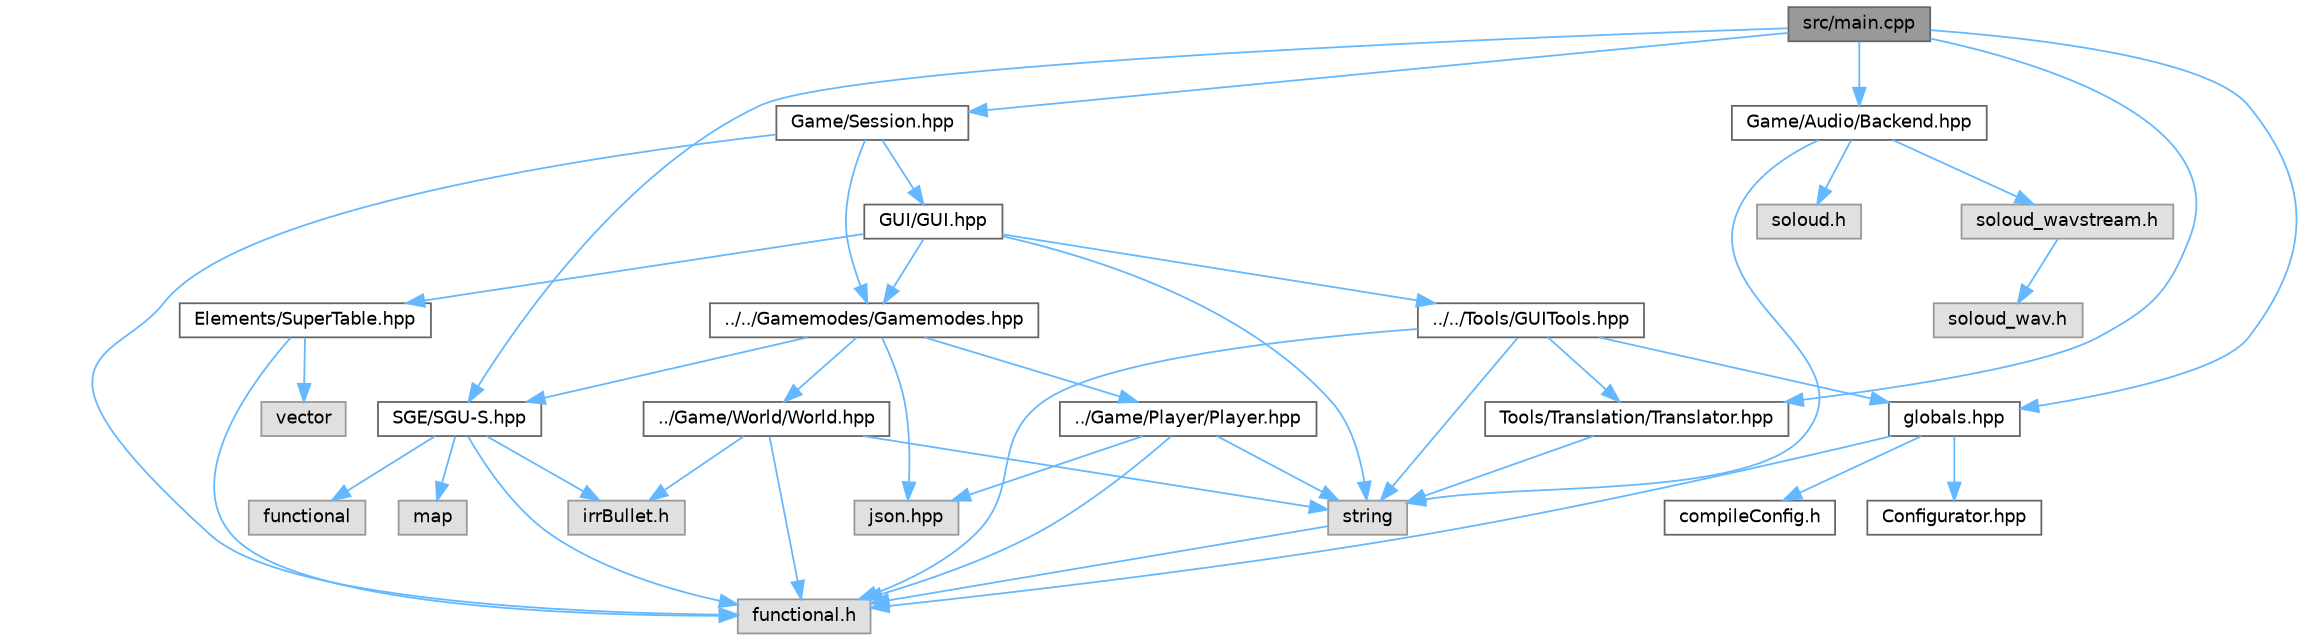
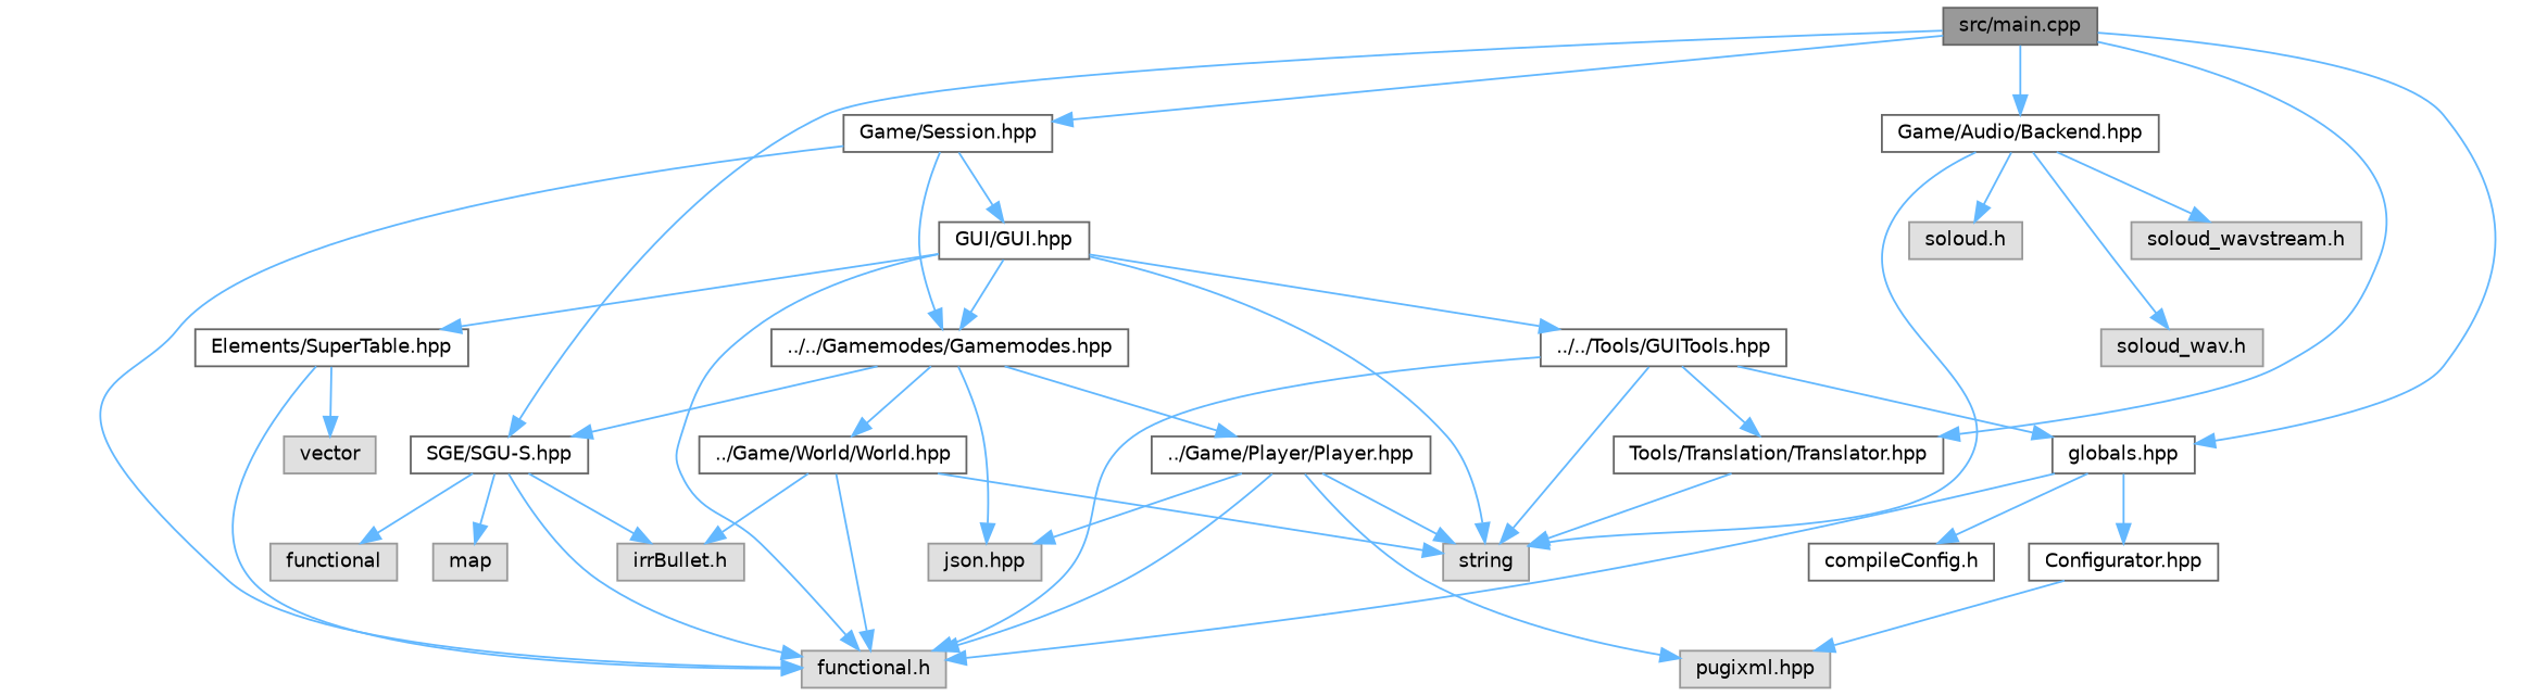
  digraph {
    node [color=grey40 fillcolor=white fontname=Helvetica fontsize=10 shape=box style=filled]
    edge [color=steelblue1 fontname=Helvetica fontsize=10 labelfontname=Helvetica labelfontsize=10 style=solid]
    n1 [color=gray40 fillcolor=grey60 fontcolor=black height=0.2 label="src/main.cpp" width=0.4]
    n2 [height=0.2 label="SGE/SGU-S.hpp" width=0.4]
    n3 [height=0.2 label="globals.hpp" width=0.4]
    n4 [height=0.2 label="Game/Audio/Backend.hpp" width=0.4]
    n5 [height=0.2 label="Tools/Translation/Translator.hpp" width=0.4]
    n6 [height=0.2 label="Game/Session.hpp" width=0.4]
    n7 [color=grey60 fillcolor="#E0E0E0" height=0.2 label="functional.h" width=0.4]
    n8 [color=grey60 fillcolor="#E0E0E0" height=0.2 label=functional width=0.4]
    n9 [color=grey60 fillcolor="#E0E0E0" height=0.2 label=map width=0.4]
    n10 [color=grey60 fillcolor="#E0E0E0" height=0.2 label="irrBullet.h" width=0.4]
    n11 [height=0.2 label="Configurator.hpp" width=0.4]
    n12 [height=0.2 label="compileConfig.h" width=0.4]
    n13 [color=grey60 fillcolor="#E0E0E0" height=0.2 label=string width=0.4]
    n14 [color=grey60 fillcolor="#E0E0E0" height=0.2 label="soloud.h" width=0.4]
    n15 [color=grey60 fillcolor="#E0E0E0" height=0.2 label="soloud_wav.h" width=0.4]
    n16 [color=grey60 fillcolor="#E0E0E0" height=0.2 label="soloud_wavstream.h" width=0.4]
    n17 [height=0.2 label="GUI/GUI.hpp" width=0.4]
    n18 [height=0.2 label="../../Gamemodes/Gamemodes.hpp" width=0.4]
+   n19 [color=grey60 fillcolor="#E0E0E0" height=0.2 label="pugixml.hpp" width=0.4]
    n20 [height=0.2 label="../../Tools/GUITools.hpp" width=0.4]
    n21 [height=0.2 label="Elements/SuperTable.hpp" width=0.4]
    n22 [color=grey60 fillcolor="#E0E0E0" height=0.2 label="json.hpp" width=0.4]
    n23 [height=0.2 label="../Game/Player/Player.hpp" width=0.4]
    n24 [height=0.2 label="../Game/World/World.hpp" width=0.4]
    n25 [color=grey60 fillcolor="#E0E0E0" height=0.2 label=vector width=0.4]
    n1 -> n2
    n1 -> n3
    n1 -> n4
    n1 -> n5
    n1 -> n6
    n2 -> n7
    n2 -> n8
    n2 -> n9
    n2 -> n10
    n3 -> n7
    n3 -> n11
    n3 -> n12
    n4 -> n13
    n4 -> n14
-   n16 -> n15
+   n4 -> n15
    n4 -> n16
    n5 -> n13
    n6 -> n7
    n6 -> n17
    n6 -> n18
-   n13 -> n7
+   n11 -> n19
+   n17 -> n7
    n17 -> n13
    n17 -> n18
    n17 -> n20
    n17 -> n21
    n18 -> n2
    n18 -> n22
    n18 -> n23
    n18 -> n24
    n20 -> n3
    n20 -> n5
    n20 -> n7
    n20 -> n13
    n21 -> n7
    n21 -> n25
    n23 -> n7
    n23 -> n13
+   n23 -> n19
    n23 -> n22
    n24 -> n7
    n24 -> n10
    n24 -> n13
  }
